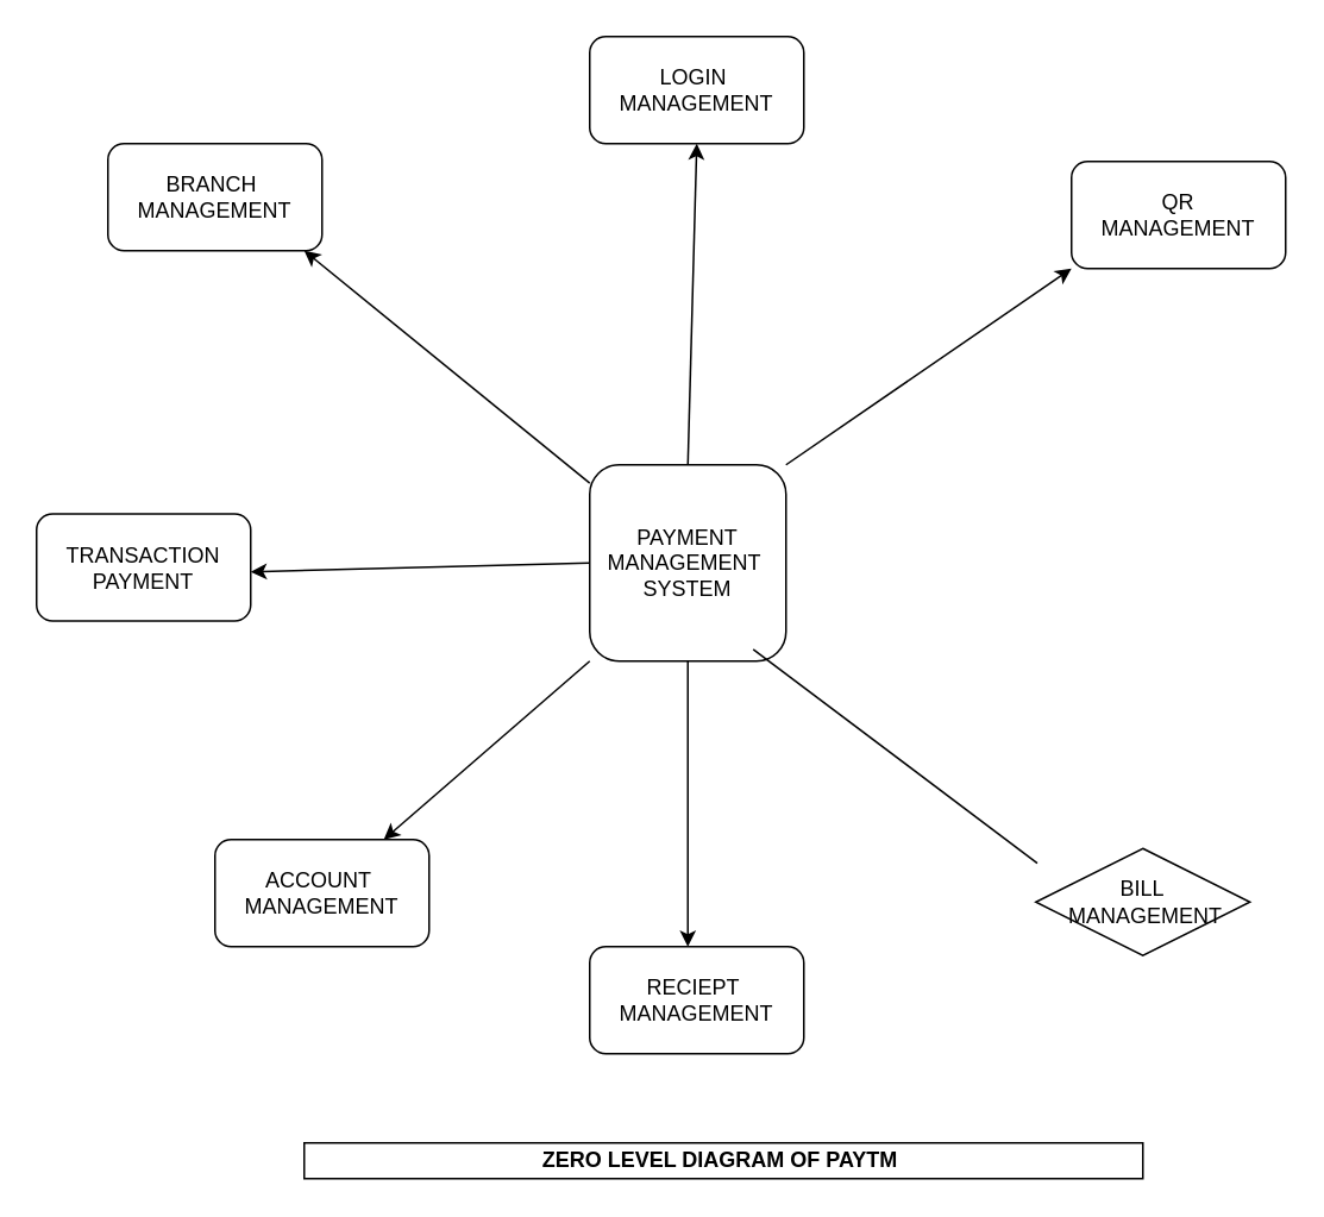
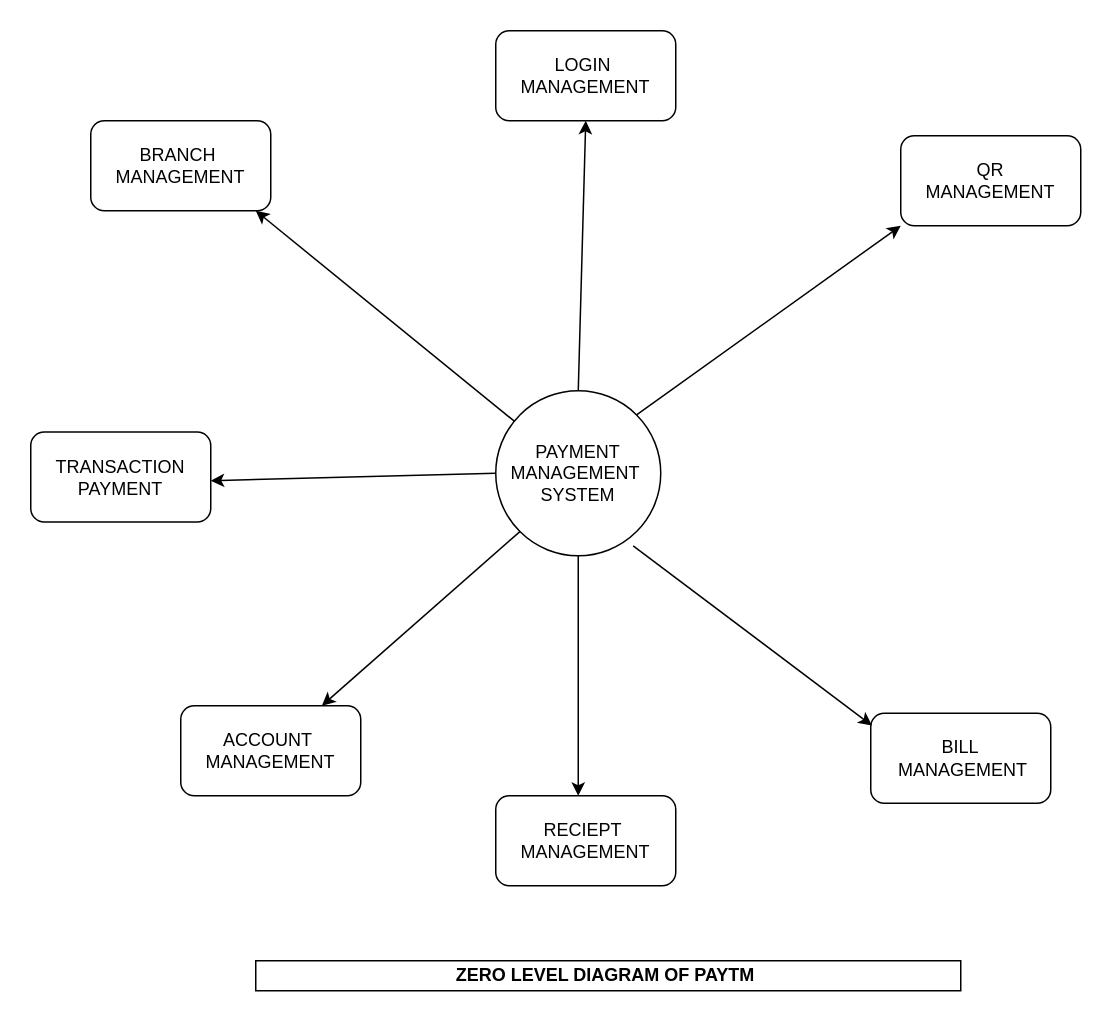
  <mxCell id="0" />
  <mxCell id="1" parent="0" />
  <mxCell id="2" value="" style="endArrow=classic;html=1;rounded=0;exitX=1;exitY=0;exitDx=0;exitDy=0;entryX=0;entryY=1;entryDx=0;entryDy=0;" edge="1" parent="1" source="3" target="7"><mxGeometry width="50" height="50" relative="1" as="geometry"><mxPoint x="430" y="363.77" as="sourcePoint" /><mxPoint x="530" y="150" as="targetPoint" /></mxGeometry></mxCell>
- <mxCell id="3" value="PAYMENT&lt;br&gt;MANAGEMENT&amp;nbsp;&lt;br&gt;SYSTEM" style="whiteSpace=wrap;html=1;aspect=fixed;rounded=1;" vertex="1" parent="1"><mxGeometry x="330" y="260" width="110" height="110" as="geometry" /></mxCell>
+ <mxCell id="3" value="PAYMENT&lt;br&gt;MANAGEMENT&amp;nbsp;&lt;br&gt;SYSTEM" style="ellipse;whiteSpace=wrap;html=1;aspect=fixed;" vertex="1" parent="1"><mxGeometry x="330" y="260" width="110" height="110" as="geometry" /></mxCell>
  <mxCell id="4" value="" style="endArrow=classic;html=1;rounded=0;" edge="1" parent="1" source="3"><mxGeometry width="50" height="50" relative="1" as="geometry"><mxPoint x="370" y="300" as="sourcePoint" /><mxPoint x="170" y="140" as="targetPoint" /></mxGeometry></mxCell>
  <mxCell id="5" value="" style="endArrow=classic;html=1;rounded=0;exitX=0;exitY=0.5;exitDx=0;exitDy=0;exitPerimeter=0;" edge="1" parent="1" source="3"><mxGeometry width="50" height="50" relative="1" as="geometry"><mxPoint x="320" y="315" as="sourcePoint" /><mxPoint x="140" y="320" as="targetPoint" /></mxGeometry></mxCell>
  <mxCell id="6" value="" style="endArrow=classic;html=1;rounded=0;exitX=0.5;exitY=1;exitDx=0;exitDy=0;" edge="1" parent="1" source="3"><mxGeometry width="50" height="50" relative="1" as="geometry"><mxPoint x="360" y="240" as="sourcePoint" /><mxPoint x="385" y="530" as="targetPoint" /></mxGeometry></mxCell>
  <mxCell id="7" value="QR&lt;br&gt;MANAGEMENT" style="rounded=1;whiteSpace=wrap;html=1;" vertex="1" parent="1"><mxGeometry x="600" y="90" width="120" height="60" as="geometry" /></mxCell>
  <mxCell id="8" value="RECIEPT&amp;nbsp;&lt;br&gt;MANAGEMENT" style="rounded=1;whiteSpace=wrap;html=1;" vertex="1" parent="1"><mxGeometry x="330" y="530" width="120" height="60" as="geometry" /></mxCell>
- <mxCell id="9" value="BILL&lt;br&gt;&amp;nbsp;MANAGEMENT" style="rhombus;whiteSpace=wrap;html=1;" vertex="1" parent="1"><mxGeometry x="580" y="475" width="120" height="60" as="geometry" /></mxCell>
- <mxCell id="10" value="" style="endArrow=none;html=1;rounded=0;entryX=0.007;entryY=0.137;entryDx=0;entryDy=0;entryPerimeter=0;exitX=0.833;exitY=0.94;exitDx=0;exitDy=0;exitPerimeter=0;" edge="1" parent="1" source="3" target="9"><mxGeometry width="50" height="50" relative="1" as="geometry"><mxPoint x="360" y="380" as="sourcePoint" /><mxPoint x="410" y="330" as="targetPoint" /></mxGeometry></mxCell>
+ <mxCell id="9" value="BILL&lt;br&gt;&amp;nbsp;MANAGEMENT" style="rounded=1;whiteSpace=wrap;html=1;" vertex="1" parent="1"><mxGeometry x="580" y="475" width="120" height="60" as="geometry" /></mxCell>
+ <mxCell id="10" value="" style="endArrow=classic;html=1;rounded=0;entryX=0.007;entryY=0.137;entryDx=0;entryDy=0;entryPerimeter=0;exitX=0.833;exitY=0.94;exitDx=0;exitDy=0;exitPerimeter=0;" edge="1" parent="1" source="3" target="9"><mxGeometry width="50" height="50" relative="1" as="geometry"><mxPoint x="360" y="380" as="sourcePoint" /><mxPoint x="410" y="330" as="targetPoint" /></mxGeometry></mxCell>
  <mxCell id="11" value="" style="endArrow=classic;html=1;rounded=0;exitX=0;exitY=1;exitDx=0;exitDy=0;" edge="1" parent="1" source="3" target="12"><mxGeometry width="50" height="50" relative="1" as="geometry"><mxPoint x="240" y="460" as="sourcePoint" /><mxPoint x="210" y="490" as="targetPoint" /></mxGeometry></mxCell>
  <mxCell id="12" value="ACCOUNT&amp;nbsp;&lt;br&gt;MANAGEMENT" style="rounded=1;whiteSpace=wrap;html=1;" vertex="1" parent="1"><mxGeometry x="120" y="470" width="120" height="60" as="geometry" /></mxCell>
  <mxCell id="13" value="TRANSACTION&lt;br&gt;PAYMENT" style="rounded=1;whiteSpace=wrap;html=1;" vertex="1" parent="1"><mxGeometry x="20" y="287.5" width="120" height="60" as="geometry" /></mxCell>
  <mxCell id="14" value="BRANCH&amp;nbsp;&lt;br&gt;MANAGEMENT" style="rounded=1;whiteSpace=wrap;html=1;" vertex="1" parent="1"><mxGeometry x="60" y="80" width="120" height="60" as="geometry" /></mxCell>
  <mxCell id="15" value="LOGIN&amp;nbsp;&lt;br&gt;MANAGEMENT" style="rounded=1;whiteSpace=wrap;html=1;" vertex="1" parent="1"><mxGeometry x="330" y="20" width="120" height="60" as="geometry" /></mxCell>
  <mxCell id="16" value="" style="endArrow=classic;html=1;rounded=0;exitX=0.5;exitY=0;exitDx=0;exitDy=0;entryX=0.5;entryY=1;entryDx=0;entryDy=0;" edge="1" parent="1" source="3" target="15"><mxGeometry width="50" height="50" relative="1" as="geometry"><mxPoint x="360" y="180" as="sourcePoint" /><mxPoint x="410" y="130" as="targetPoint" /></mxGeometry></mxCell>
  <mxCell id="17" value="ZERO LEVEL DIAGRAM OF PAYTM&amp;nbsp;" style="rounded=0;whiteSpace=wrap;html=1;fontStyle=1" vertex="1" parent="1"><mxGeometry x="170" y="640" width="470" height="20" as="geometry" /></mxCell>
